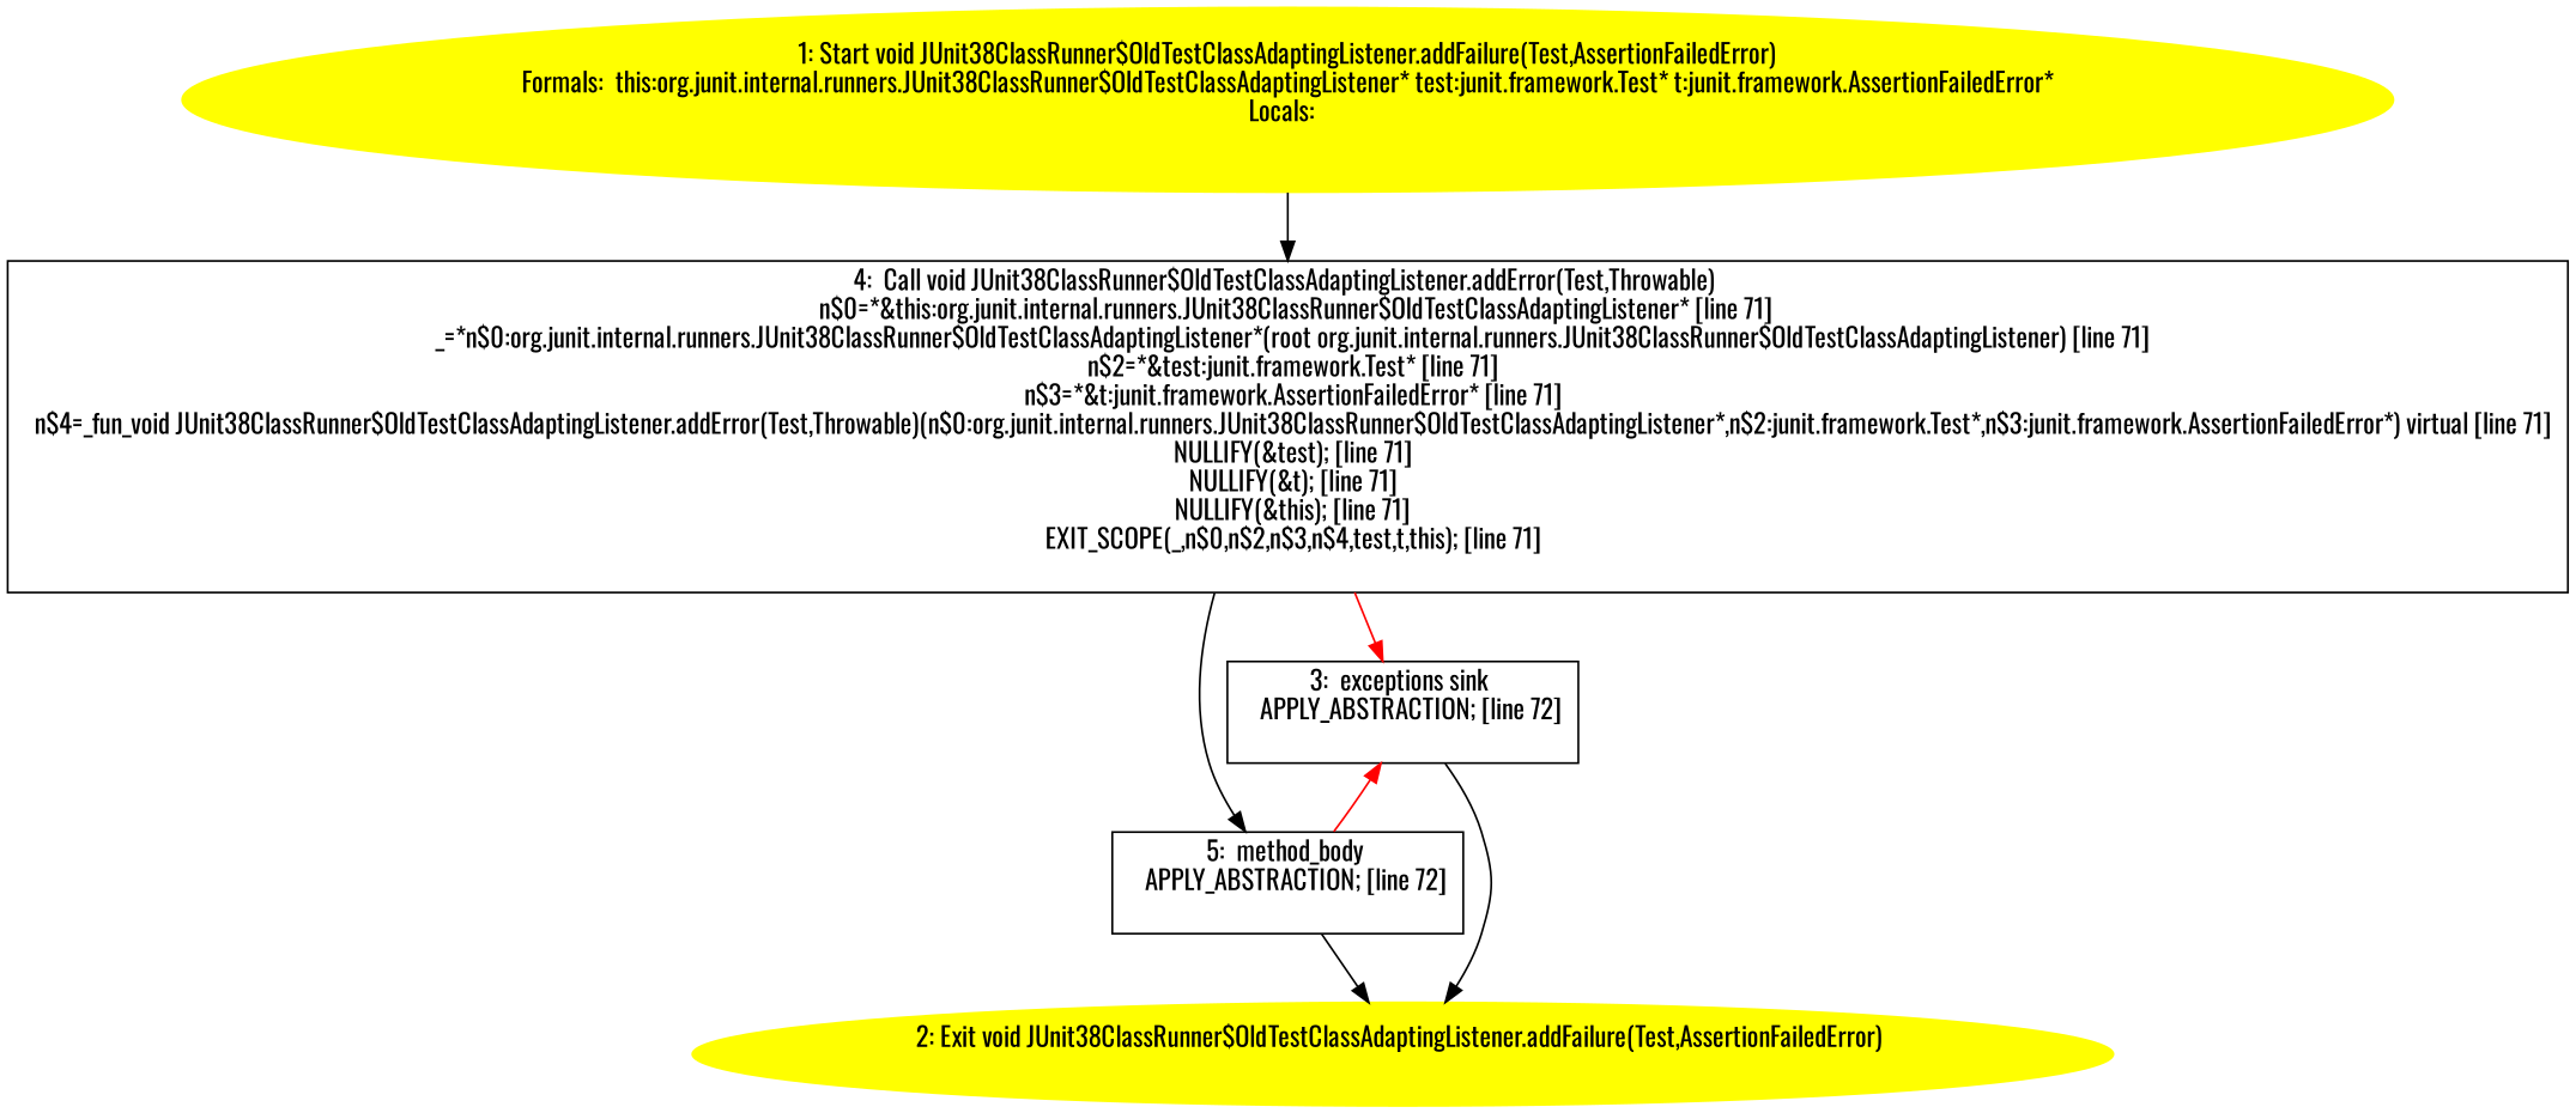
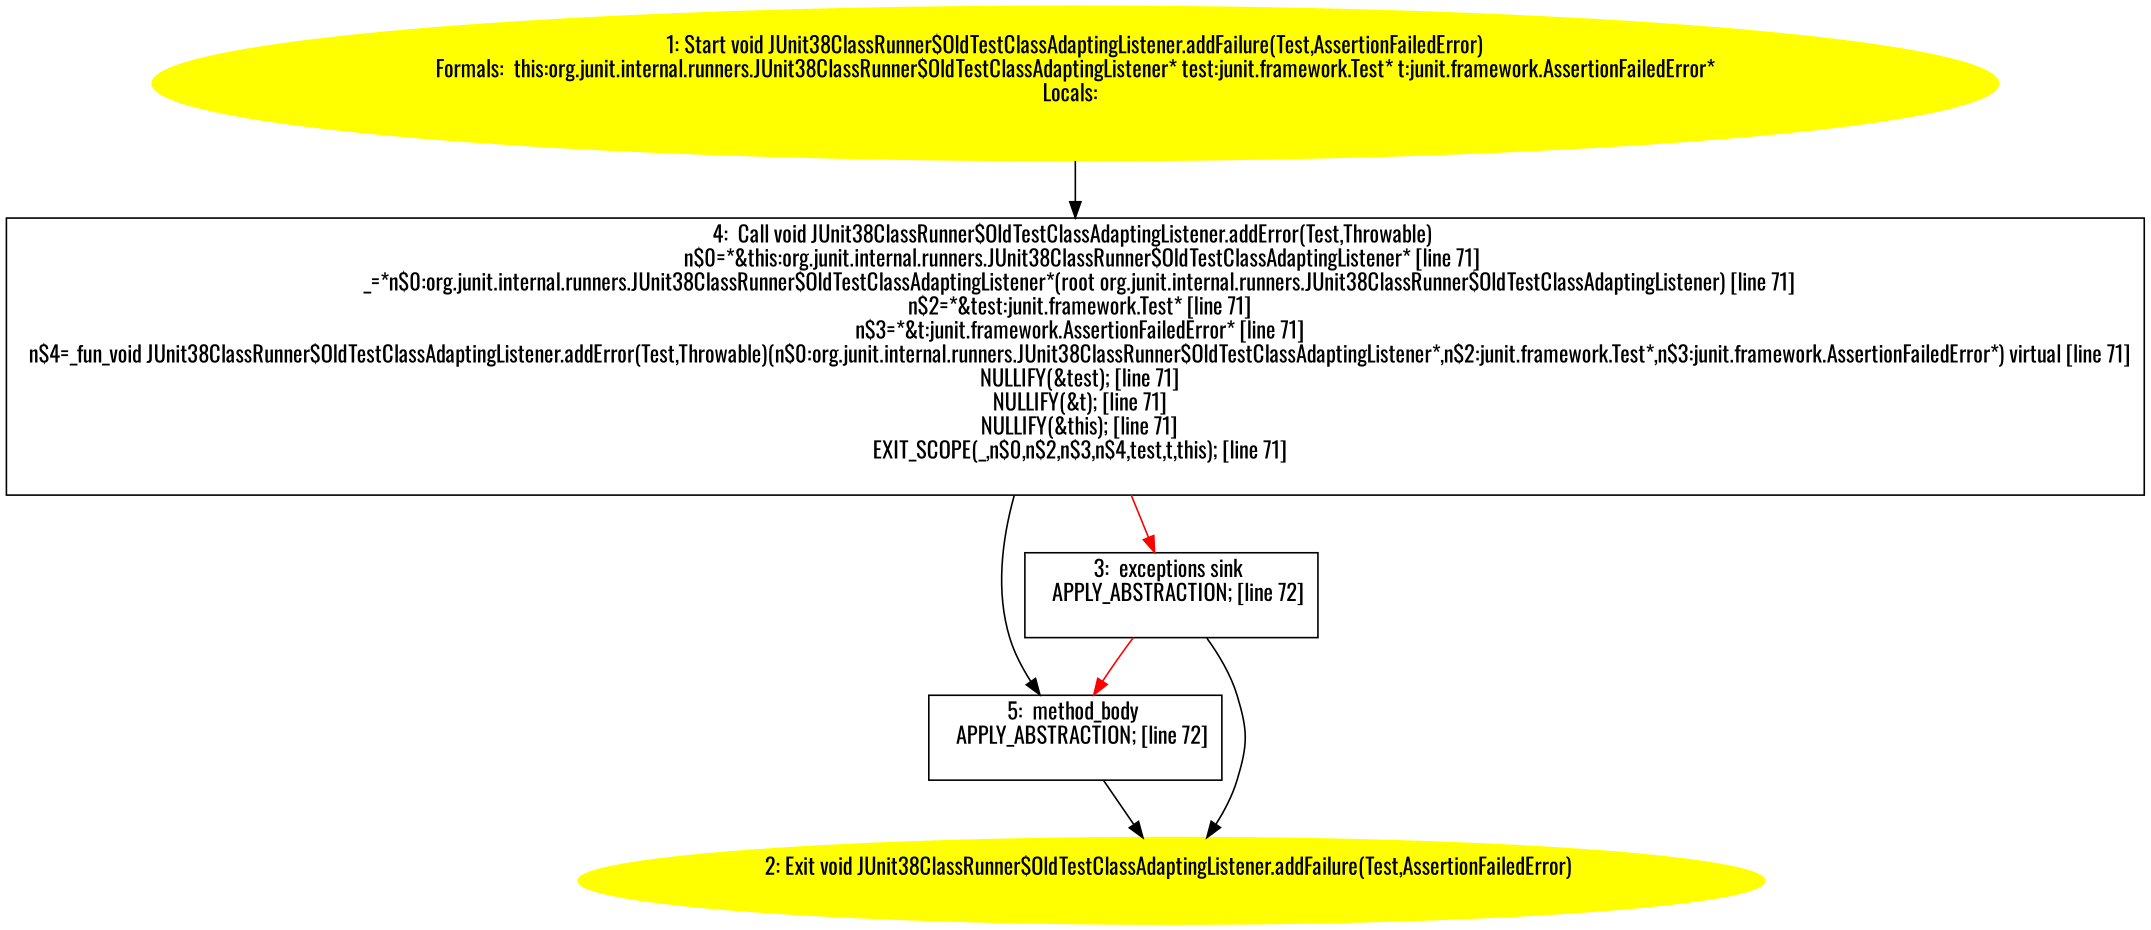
  digraph {
    fontname=Oswald
    node [fontname=Oswald shape=box]
    edge [fontname=Oswald]
    n1 [color=yellow label="1: Start void JUnit38ClassRunner$OldTestClassAdaptingListener.addFailure(Test,AssertionFailedError)\nFormals:  this:org.junit.internal.runners.JUnit38ClassRunner$OldTestClassAdaptingListener* test:junit.framework.Test* t:junit.framework.AssertionFailedError*\nLocals:  \n  " style=filled shape=""]
    n2 [label="4:  Call void JUnit38ClassRunner$OldTestClassAdaptingListener.addError(Test,Throwable) \n   n$0=*&this:org.junit.internal.runners.JUnit38ClassRunner$OldTestClassAdaptingListener* [line 71]\n  _=*n$0:org.junit.internal.runners.JUnit38ClassRunner$OldTestClassAdaptingListener*(root org.junit.internal.runners.JUnit38ClassRunner$OldTestClassAdaptingListener) [line 71]\n  n$2=*&test:junit.framework.Test* [line 71]\n  n$3=*&t:junit.framework.AssertionFailedError* [line 71]\n  n$4=_fun_void JUnit38ClassRunner$OldTestClassAdaptingListener.addError(Test,Throwable)(n$0:org.junit.internal.runners.JUnit38ClassRunner$OldTestClassAdaptingListener*,n$2:junit.framework.Test*,n$3:junit.framework.AssertionFailedError*) virtual [line 71]\n  NULLIFY(&test); [line 71]\n  NULLIFY(&t); [line 71]\n  NULLIFY(&this); [line 71]\n  EXIT_SCOPE(_,n$0,n$2,n$3,n$4,test,t,this); [line 71]\n "]
    n3 [label="3:  exceptions sink \n   APPLY_ABSTRACTION; [line 72]\n "]
    n4 [label="5:  method_body \n   APPLY_ABSTRACTION; [line 72]\n "]
    n5 [color=yellow label="2: Exit void JUnit38ClassRunner$OldTestClassAdaptingListener.addFailure(Test,AssertionFailedError) \n  " style=filled shape=""]
    n1 -> n2
    n2 -> n3 [color=red]
    n2 -> n4
    n3 -> n5
-   n4 -> n3 [color=red]
+   n3 -> n4 [color=red]
    n4 -> n5
  }
